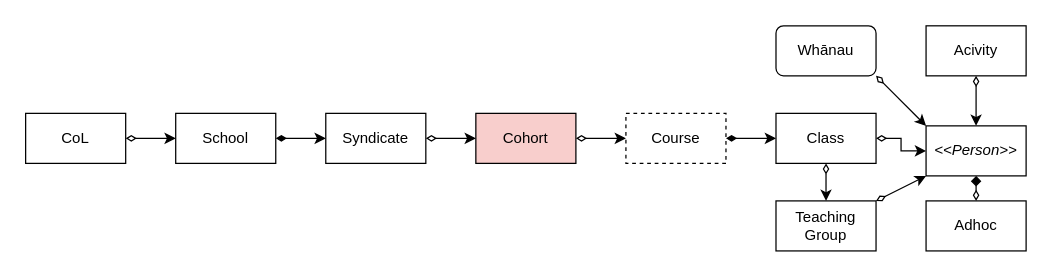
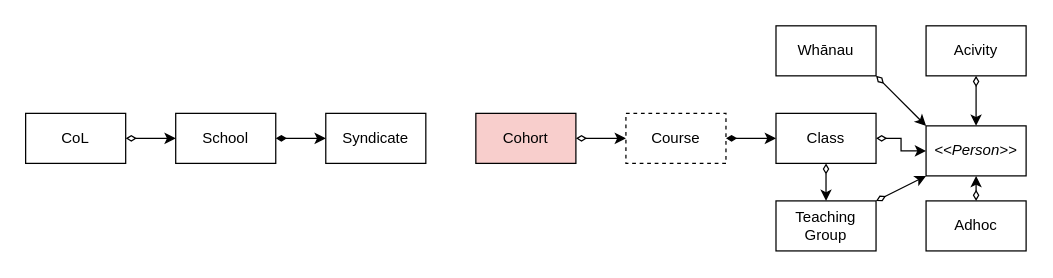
  <mxCell id="0" />
  <mxCell id="1" parent="0" />
  <mxCell id="2" style="edgeStyle=orthogonalEdgeStyle;rounded=0;orthogonalLoop=1;jettySize=auto;html=1;entryX=0;entryY=0.5;entryDx=0;entryDy=0;startArrow=diamondThin;startFill=0;" parent="1" source="3" target="5" edge="1"><mxGeometry relative="1" as="geometry" /></mxCell>
  <mxCell id="3" value="CoL" style="rounded=0;whiteSpace=wrap;html=1;" parent="1" vertex="1"><mxGeometry x="20" y="90" width="80" height="40" as="geometry" /></mxCell>
  <mxCell id="4" style="edgeStyle=orthogonalEdgeStyle;rounded=0;orthogonalLoop=1;jettySize=auto;html=1;entryX=0;entryY=0.5;entryDx=0;entryDy=0;startArrow=diamondThin;startFill=1;" parent="1" source="5" target="9" edge="1"><mxGeometry relative="1" as="geometry" /></mxCell>
  <mxCell id="5" value="School" style="rounded=0;whiteSpace=wrap;html=1;" parent="1" vertex="1"><mxGeometry x="140" y="90" width="80" height="40" as="geometry" /></mxCell>
  <mxCell id="6" style="edgeStyle=orthogonalEdgeStyle;rounded=0;orthogonalLoop=1;jettySize=auto;html=1;entryX=0;entryY=0.5;entryDx=0;entryDy=0;startArrow=diamondThin;startFill=0;" parent="1" source="7" target="11" edge="1"><mxGeometry relative="1" as="geometry" /></mxCell>
  <mxCell id="7" value="Cohort" style="rounded=0;whiteSpace=wrap;html=1;fillColor=#f8cecc;" parent="1" vertex="1"><mxGeometry x="380" y="90" width="80" height="40" as="geometry" /></mxCell>
- <mxCell id="8" style="edgeStyle=orthogonalEdgeStyle;rounded=0;orthogonalLoop=1;jettySize=auto;html=1;entryX=0;entryY=0.5;entryDx=0;entryDy=0;startArrow=diamondThin;startFill=0;" parent="1" source="9" target="7" edge="1"><mxGeometry relative="1" as="geometry" /></mxCell>
  <mxCell id="9" value="Syndicate" style="rounded=0;whiteSpace=wrap;html=1;" parent="1" vertex="1"><mxGeometry x="260" y="90" width="80" height="40" as="geometry" /></mxCell>
  <mxCell id="10" style="edgeStyle=orthogonalEdgeStyle;rounded=0;orthogonalLoop=1;jettySize=auto;html=1;startArrow=diamondThin;startFill=1;" parent="1" source="11" target="14" edge="1"><mxGeometry relative="1" as="geometry" /></mxCell>
  <mxCell id="11" value="Course" style="rounded=0;whiteSpace=wrap;html=1;dashed=1;" parent="1" vertex="1"><mxGeometry x="500" y="90" width="80" height="40" as="geometry" /></mxCell>
  <mxCell id="12" style="edgeStyle=orthogonalEdgeStyle;rounded=0;orthogonalLoop=1;jettySize=auto;html=1;entryX=0;entryY=0.5;entryDx=0;entryDy=0;startArrow=diamondThin;startFill=0;" parent="1" source="14" target="15" edge="1"><mxGeometry relative="1" as="geometry" /></mxCell>
  <mxCell id="13" style="edgeStyle=orthogonalEdgeStyle;rounded=0;orthogonalLoop=1;jettySize=auto;html=1;entryX=0.5;entryY=0;entryDx=0;entryDy=0;startArrow=diamondThin;startFill=0;" parent="1" source="14" target="17" edge="1"><mxGeometry relative="1" as="geometry" /></mxCell>
  <mxCell id="14" value="Class" style="rounded=0;whiteSpace=wrap;html=1;" parent="1" vertex="1"><mxGeometry x="620" y="90" width="80" height="40" as="geometry" /></mxCell>
  <mxCell id="15" value="&lt;i&gt;&amp;lt;&amp;lt;Person&amp;gt;&amp;gt;&lt;/i&gt;" style="rounded=0;whiteSpace=wrap;html=1;" parent="1" vertex="1"><mxGeometry x="740" y="100" width="80" height="40" as="geometry" /></mxCell>
  <mxCell id="16" style="edgeStyle=none;rounded=0;orthogonalLoop=1;jettySize=auto;html=1;entryX=0;entryY=1;entryDx=0;entryDy=0;startArrow=diamondThin;startFill=0;exitX=1;exitY=0;exitDx=0;exitDy=0;" parent="1" source="17" target="15" edge="1"><mxGeometry relative="1" as="geometry" /></mxCell>
  <mxCell id="17" value="Teaching Group" style="rounded=0;whiteSpace=wrap;html=1;" parent="1" vertex="1"><mxGeometry x="620" y="160" width="80" height="40" as="geometry" /></mxCell>
- <mxCell id="18" style="rounded=0;orthogonalLoop=1;jettySize=auto;html=1;entryX=0.5;entryY=1;entryDx=0;entryDy=0;startArrow=diamondThin;startFill=0;exitX=0.5;exitY=0;exitDx=0;exitDy=0;endArrow=diamond;" parent="1" source="19" target="15" edge="1"><mxGeometry relative="1" as="geometry" /></mxCell>
+ <mxCell id="18" style="rounded=0;orthogonalLoop=1;jettySize=auto;html=1;entryX=0.5;entryY=1;entryDx=0;entryDy=0;startArrow=diamondThin;startFill=0;exitX=0.5;exitY=0;exitDx=0;exitDy=0;" parent="1" source="19" target="15" edge="1"><mxGeometry relative="1" as="geometry" /></mxCell>
  <mxCell id="19" value="Adhoc" style="rounded=0;whiteSpace=wrap;html=1;" parent="1" vertex="1"><mxGeometry x="740" y="160" width="80" height="40" as="geometry" /></mxCell>
  <mxCell id="20" style="edgeStyle=none;rounded=0;orthogonalLoop=1;jettySize=auto;html=1;entryX=0.5;entryY=0;entryDx=0;entryDy=0;startArrow=diamondThin;startFill=0;" parent="1" source="21" target="15" edge="1"><mxGeometry relative="1" as="geometry" /></mxCell>
  <mxCell id="21" value="Acivity" style="rounded=0;whiteSpace=wrap;html=1;" parent="1" vertex="1"><mxGeometry x="740" y="20" width="80" height="40" as="geometry" /></mxCell>
  <mxCell id="22" style="edgeStyle=none;rounded=0;orthogonalLoop=1;jettySize=auto;html=1;exitX=1;exitY=1;exitDx=0;exitDy=0;entryX=0;entryY=0;entryDx=0;entryDy=0;startArrow=diamondThin;startFill=0;" parent="1" source="23" target="15" edge="1"><mxGeometry relative="1" as="geometry" /></mxCell>
- <mxCell id="23" value="Whānau" style="whiteSpace=wrap;html=1;rounded=1;" parent="1" vertex="1"><mxGeometry x="620" y="20" width="80" height="40" as="geometry" /></mxCell>
+ <mxCell id="23" value="Whānau" style="rounded=0;whiteSpace=wrap;html=1;" parent="1" vertex="1"><mxGeometry x="620" y="20" width="80" height="40" as="geometry" /></mxCell>
